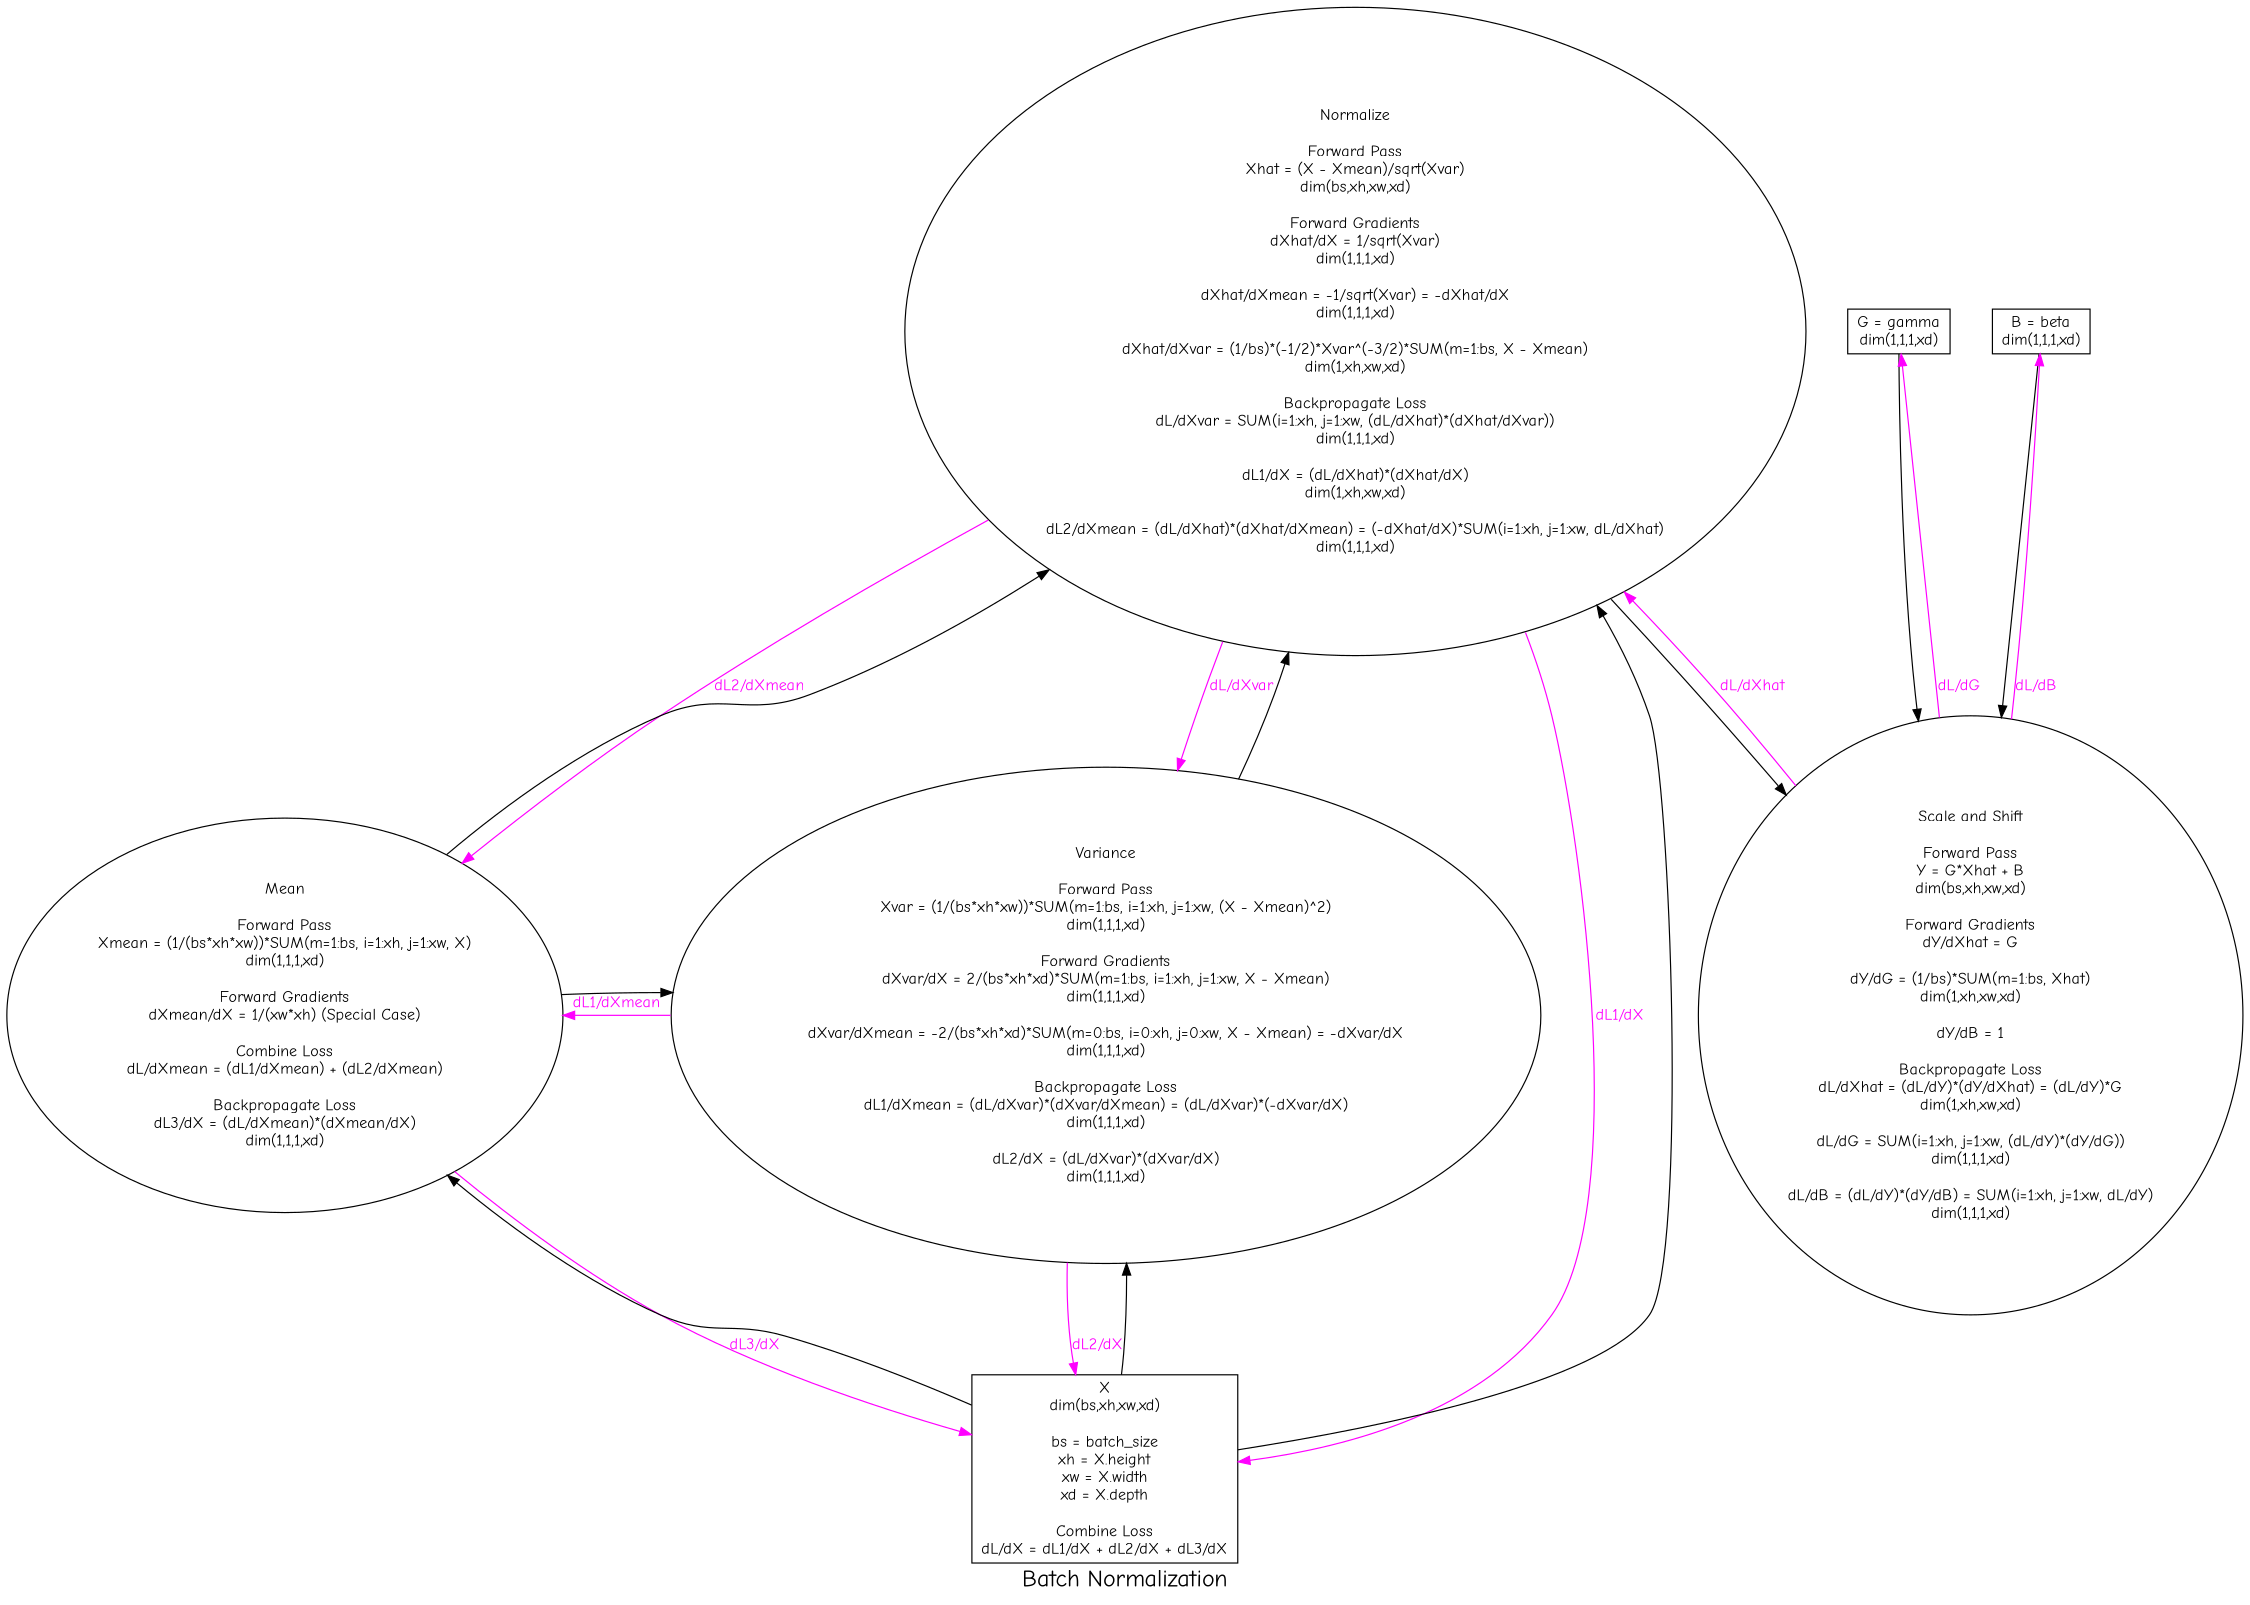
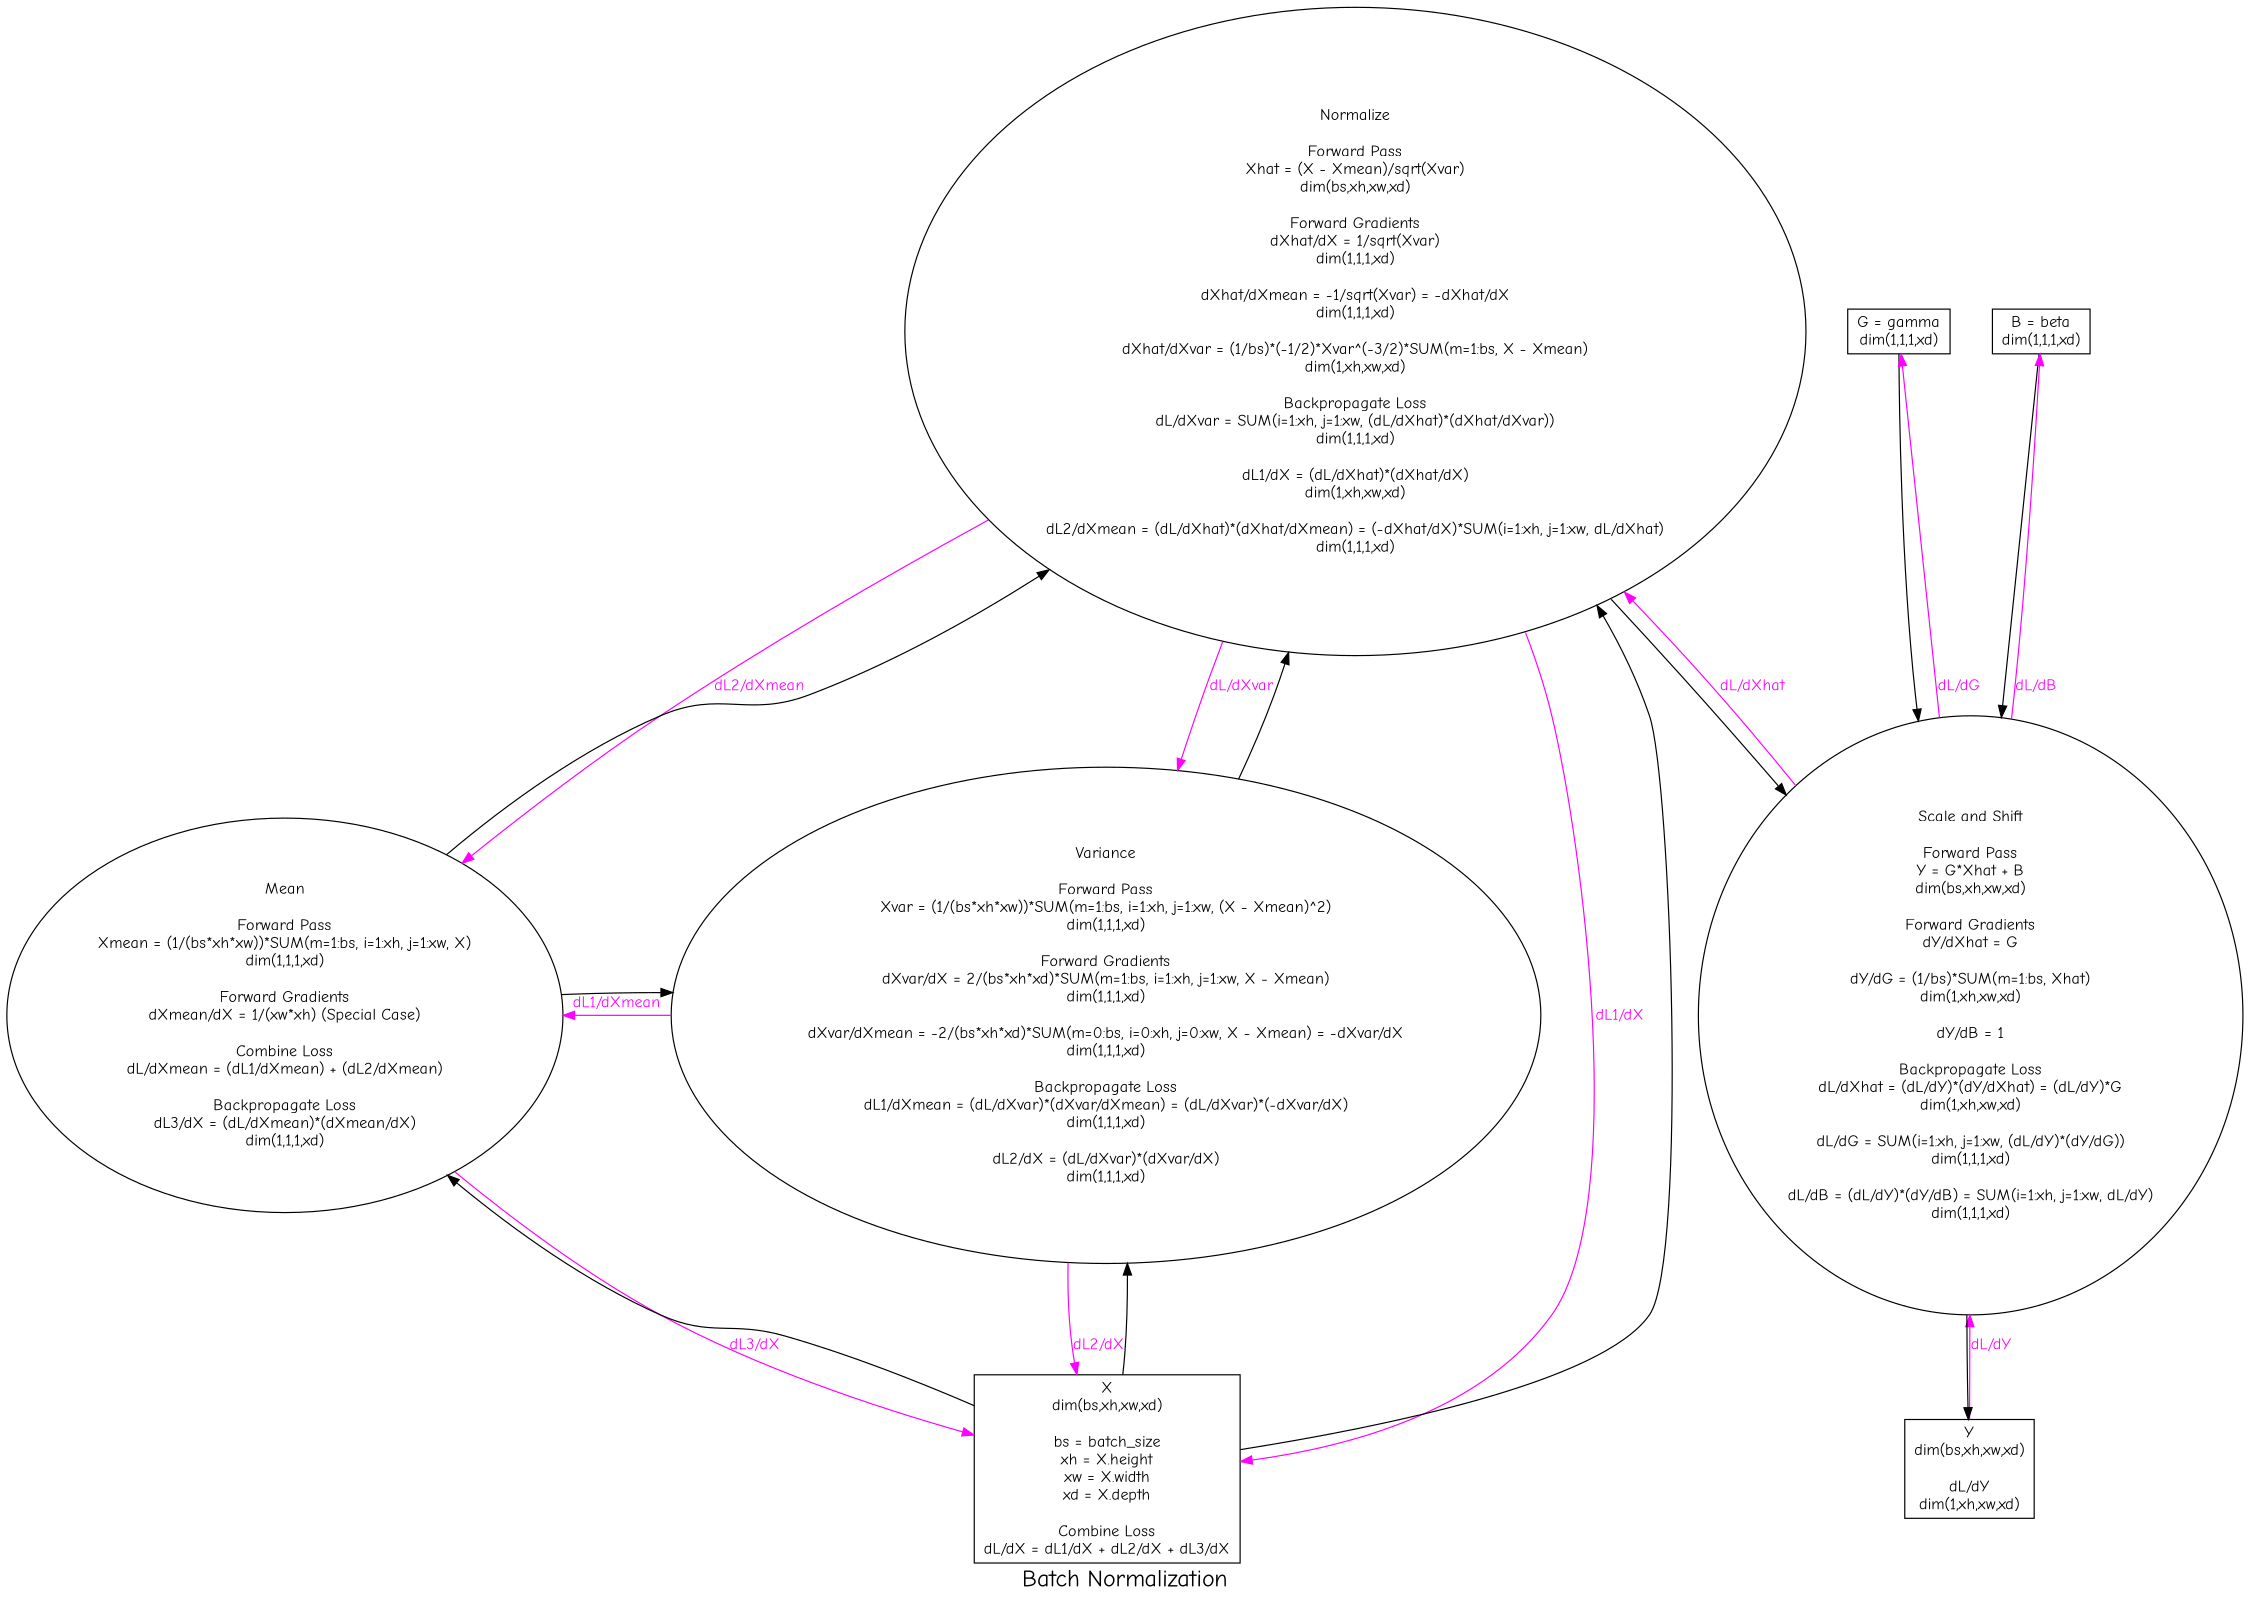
  digraph {
    fontsize=20
    label="Batch Normalization"
    fontname="Comic Neue"
    node [fontname="Comic Neue"]
    edge [fontname="Comic Neue"]
    n1 [label="G = gamma\ndim(1,1,1,xd)" shape=box]
    n2 [label="Normalize\n\nForward Pass\nXhat = (X - Xmean)/sqrt(Xvar)\ndim(bs,xh,xw,xd)\n\nForward Gradients\ndXhat/dX = 1/sqrt(Xvar)\ndim(1,1,1,xd)\n\ndXhat/dXmean = -1/sqrt(Xvar) = -dXhat/dX\ndim(1,1,1,xd)\n\ndXhat/dXvar = (1/bs)*(-1/2)*Xvar^(-3/2)*SUM(m=1:bs, X - Xmean)\ndim(1,xh,xw,xd)\n\nBackpropagate Loss\ndL/dXvar = SUM(i=1:xh, j=1:xw, (dL/dXhat)*(dXhat/dXvar))\ndim(1,1,1,xd)\n\ndL1/dX = (dL/dXhat)*(dXhat/dX)\ndim(1,xh,xw,xd)\n\ndL2/dXmean = (dL/dXhat)*(dXhat/dXmean) = (-dXhat/dX)*SUM(i=1:xh, j=1:xw, dL/dXhat)\ndim(1,1,1,xd)"]
    n3 [label="B = beta\ndim(1,1,1,xd)" shape=box]
    n4 [label="Mean\n\nForward Pass\nXmean = (1/(bs*xh*xw))*SUM(m=1:bs, i=1:xh, j=1:xw, X)\ndim(1,1,1,xd)\n\nForward Gradients\ndXmean/dX = 1/(xw*xh) (Special Case)\n\nCombine Loss\ndL/dXmean = (dL1/dXmean) + (dL2/dXmean)\n\nBackpropagate Loss\ndL3/dX = (dL/dXmean)*(dXmean/dX)\ndim(1,1,1,xd)"]
    n5 [label="Variance\n\nForward Pass\nXvar = (1/(bs*xh*xw))*SUM(m=1:bs, i=1:xh, j=1:xw, (X - Xmean)^2)\ndim(1,1,1,xd)\n\nForward Gradients\ndXvar/dX = 2/(bs*xh*xd)*SUM(m=1:bs, i=1:xh, j=1:xw, X - Xmean)\ndim(1,1,1,xd)\n\ndXvar/dXmean = -2/(bs*xh*xd)*SUM(m=0:bs, i=0:xh, j=0:xw, X - Xmean) = -dXvar/dX\ndim(1,1,1,xd)\n\nBackpropagate Loss\ndL1/dXmean = (dL/dXvar)*(dXvar/dXmean) = (dL/dXvar)*(-dXvar/dX)\ndim(1,1,1,xd)\n\ndL2/dX = (dL/dXvar)*(dXvar/dX)\ndim(1,1,1,xd)"]
    n6 [label="X\ndim(bs,xh,xw,xd)\n\nbs = batch_size\nxh = X.height\nxw = X.width\nxd = X.depth\n\nCombine Loss\ndL/dX = dL1/dX + dL2/dX + dL3/dX" shape=box]
+   n7 [label="Y\ndim(bs,xh,xw,xd)\n\ndL/dY\ndim(1,xh,xw,xd)" shape=box]
    n8 [label="Scale and Shift\n\nForward Pass\nY = G*Xhat + B\ndim(bs,xh,xw,xd)\n\nForward Gradients\ndY/dXhat = G\n\ndY/dG = (1/bs)*SUM(m=1:bs, Xhat)\ndim(1,xh,xw,xd)\n\ndY/dB = 1\n\nBackpropagate Loss\ndL/dXhat = (dL/dY)*(dY/dXhat) = (dL/dY)*G\ndim(1,xh,xw,xd)\n\ndL/dG = SUM(i=1:xh, j=1:xw, (dL/dY)*(dY/dG))\ndim(1,1,1,xd)\n\ndL/dB = (dL/dY)*(dY/dB) = SUM(i=1:xh, j=1:xw, dL/dY)\ndim(1,1,1,xd)"]
    subgraph sub_1 {
      rank=same
      n1
      n2
    }
    subgraph sub_2 {
      rank=same
      n1
      n3
    }
    subgraph sub_3 {
      rank=same
      n4
      n5
    }
    n1 -> n3 [style=invis]
    n1 -> n8
    n2 -> n1 [style=invis]
    n2 -> n4 [color=magenta fontcolor=magenta label="dL2/dXmean"]
    n2 -> n5 [color=magenta fontcolor=magenta label="dL/dXvar"]
    n2 -> n6 [color=magenta fontcolor=magenta label="dL1/dX"]
    n2 -> n8
    n3 -> n8
    n4 -> n2
    n4 -> n5 [style=invis]
    n4 -> n5
    n4 -> n6 [color=magenta fontcolor=magenta label="dL3/dX"]
    n5 -> n2
    n5 -> n4 [color=magenta fontcolor=magenta label="dL1/dXmean"]
    n5 -> n6 [color=magenta fontcolor=magenta label="dL2/dX"]
    n6 -> n2
    n6 -> n4
    n6 -> n5
+   n7 -> n8 [color=magenta fontcolor=magenta label="dL/dY"]
    n8 -> n1 [color=magenta fontcolor=magenta label="dL/dG"]
    n8 -> n2 [color=magenta fontcolor=magenta label="dL/dXhat"]
    n8 -> n3 [color=magenta fontcolor=magenta label="dL/dB"]
+   n8 -> n7
  }
